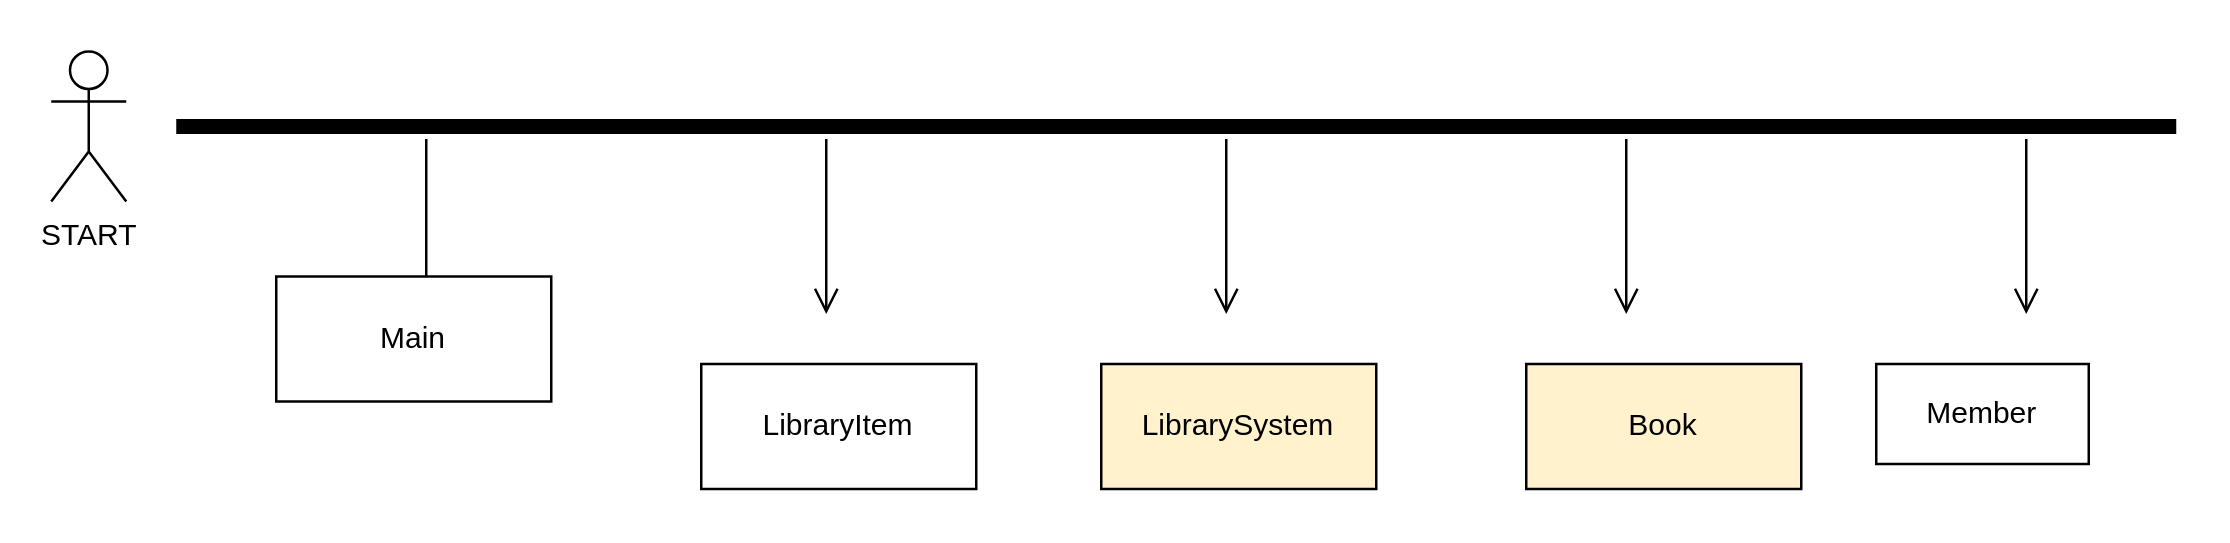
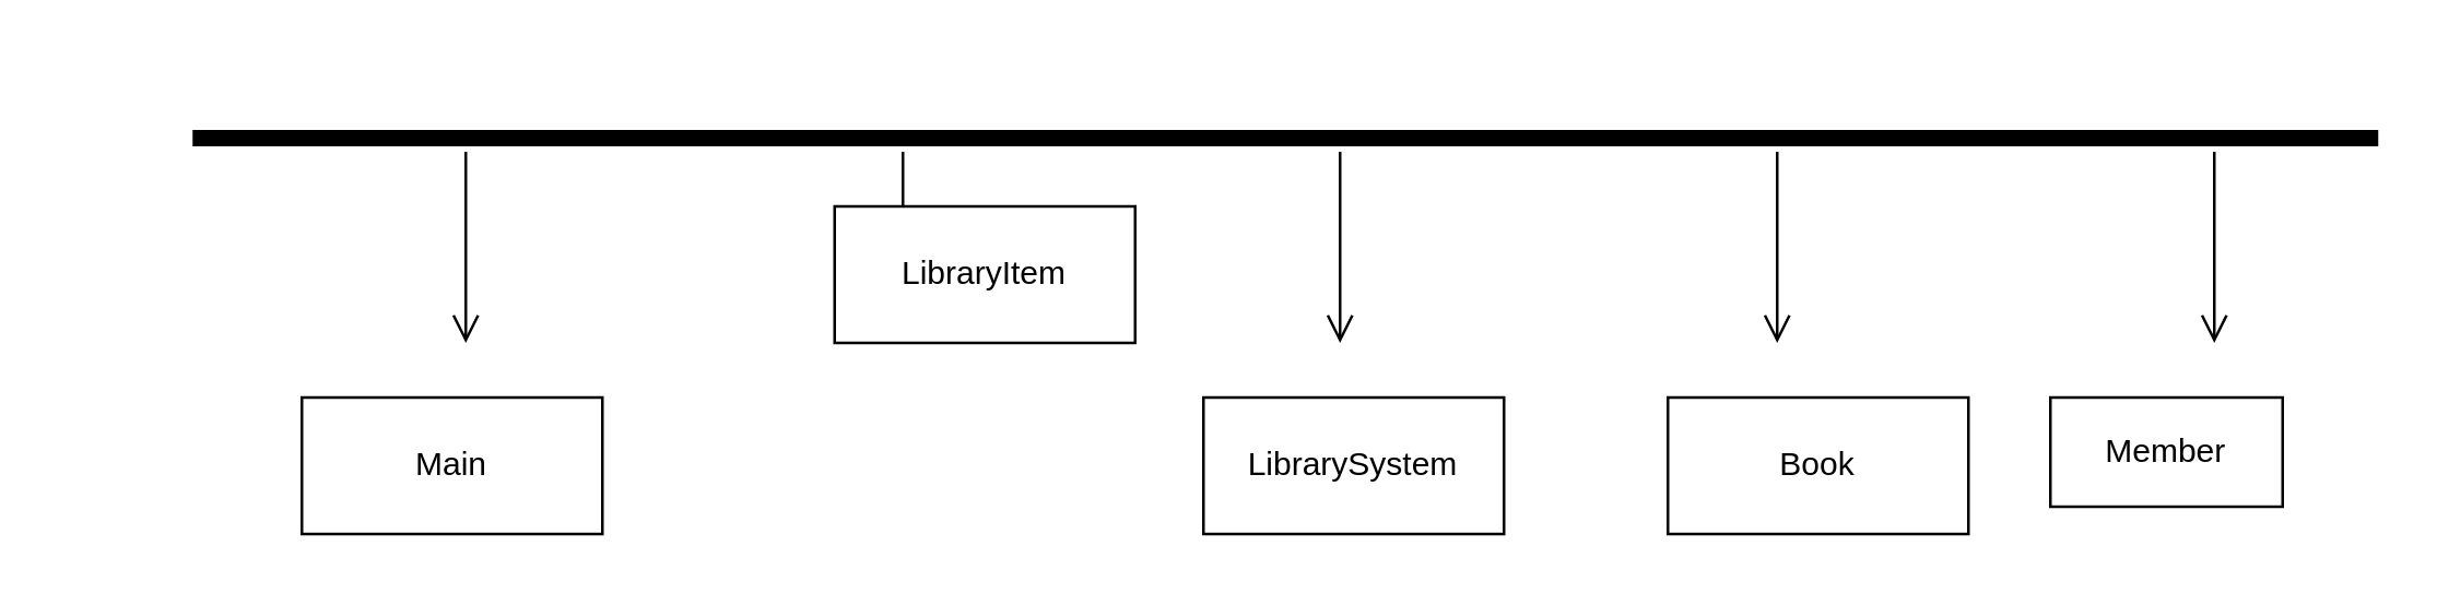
  <mxCell id="0" />
  <mxCell id="1" parent="0" />
- <mxCell id="2" value="START" style="shape=umlActor;verticalLabelPosition=bottom;verticalAlign=top;html=1;outlineConnect=0;" vertex="1" parent="1"><mxGeometry x="20" y="20" width="30" height="60" as="geometry" /></mxCell>
  <mxCell id="3" value="" style="shape=line;html=1;strokeWidth=6;strokeColor=#000000;" vertex="1" parent="1"><mxGeometry x="70" y="45" width="800" height="10" as="geometry" /></mxCell>
  <mxCell id="4" value="" style="edgeStyle=orthogonalEdgeStyle;html=1;verticalAlign=bottom;endArrow=open;endSize=8;strokeColor=#000000;rounded=0;" edge="1" parent="1"><mxGeometry relative="1" as="geometry"><mxPoint x="810" y="125" as="targetPoint" /><mxPoint x="810" y="55" as="sourcePoint" /></mxGeometry></mxCell>
  <mxCell id="5" value="" style="edgeStyle=orthogonalEdgeStyle;html=1;verticalAlign=bottom;endArrow=open;endSize=8;strokeColor=#000000;rounded=0;" edge="1" parent="1"><mxGeometry relative="1" as="geometry"><mxPoint x="490" y="125" as="targetPoint" /><mxPoint x="490" y="55" as="sourcePoint" /></mxGeometry></mxCell>
  <mxCell id="6" value="" style="edgeStyle=orthogonalEdgeStyle;html=1;verticalAlign=bottom;endArrow=open;endSize=8;strokeColor=#000000;rounded=0;" edge="1" parent="1"><mxGeometry relative="1" as="geometry"><mxPoint x="650" y="125" as="targetPoint" /><mxPoint x="650" y="55" as="sourcePoint" /><Array as="points"><mxPoint x="650" y="85" /><mxPoint x="650" y="85" /></Array></mxGeometry></mxCell>
  <mxCell id="7" value="" style="edgeStyle=orthogonalEdgeStyle;html=1;verticalAlign=bottom;endArrow=open;endSize=8;strokeColor=#000000;rounded=0;" edge="1" parent="1"><mxGeometry relative="1" as="geometry"><mxPoint x="330" y="125" as="targetPoint" /><mxPoint x="330" y="55" as="sourcePoint" /><Array as="points"><mxPoint x="330" y="85" /><mxPoint x="330" y="85" /></Array></mxGeometry></mxCell>
- <mxCell id="8" value="LibraryItem" style="html=1;whiteSpace=wrap;" vertex="1" parent="1"><mxGeometry x="280" y="145" width="110" height="50" as="geometry" /></mxCell>
- <mxCell id="9" value="Book" style="html=1;whiteSpace=wrap;fillColor=#fff2cc;" vertex="1" parent="1"><mxGeometry x="610" y="145" width="110" height="50" as="geometry" /></mxCell>
+ <mxCell id="8" value="LibraryItem" style="html=1;whiteSpace=wrap;" vertex="1" parent="1"><mxGeometry x="305" y="75" width="110" height="50" as="geometry" /></mxCell>
+ <mxCell id="9" value="Book" style="html=1;whiteSpace=wrap;" vertex="1" parent="1"><mxGeometry x="610" y="145" width="110" height="50" as="geometry" /></mxCell>
  <mxCell id="10" value="Member" style="html=1;whiteSpace=wrap;" vertex="1" parent="1"><mxGeometry x="750" y="145" width="85" height="40" as="geometry" /></mxCell>
- <mxCell id="11" value="LibrarySystem" style="html=1;whiteSpace=wrap;fillColor=#fff2cc;" vertex="1" parent="1"><mxGeometry x="440" y="145" width="110" height="50" as="geometry" /></mxCell>
+ <mxCell id="11" value="LibrarySystem" style="html=1;whiteSpace=wrap;" vertex="1" parent="1"><mxGeometry x="440" y="145" width="110" height="50" as="geometry" /></mxCell>
  <mxCell id="12" value="" style="edgeStyle=orthogonalEdgeStyle;html=1;verticalAlign=bottom;endArrow=open;endSize=8;strokeColor=#000000;rounded=0;" edge="1" parent="1"><mxGeometry relative="1" as="geometry"><mxPoint x="170" y="125" as="targetPoint" /><mxPoint x="170" y="55" as="sourcePoint" /><Array as="points"><mxPoint x="170" y="85" /><mxPoint x="170" y="85" /></Array></mxGeometry></mxCell>
- <mxCell id="13" value="Main" style="html=1;whiteSpace=wrap;" vertex="1" parent="1"><mxGeometry x="110" y="110" width="110" height="50" as="geometry" /></mxCell>
+ <mxCell id="13" value="Main" style="html=1;whiteSpace=wrap;" vertex="1" parent="1"><mxGeometry x="110" y="145" width="110" height="50" as="geometry" /></mxCell>
